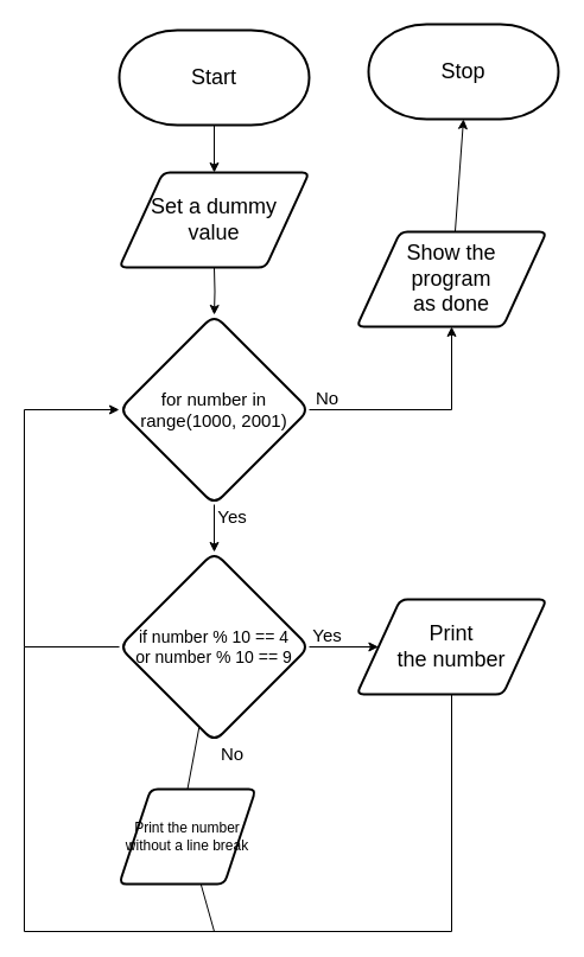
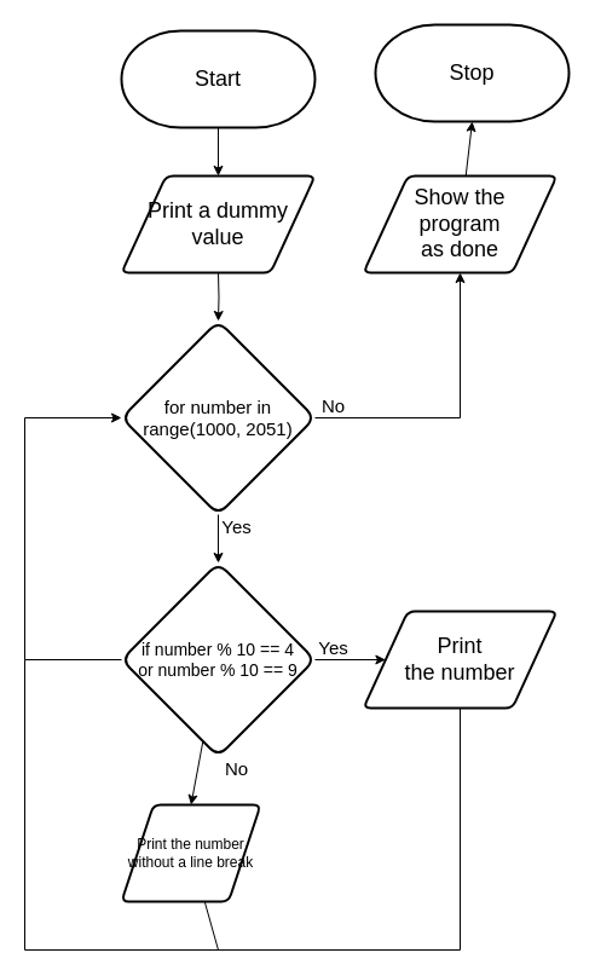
  <mxCell id="0" />
  <mxCell id="1" parent="0" />
  <mxCell id="2" value="&lt;font style=&quot;font-size: 18px&quot;&gt;Start&lt;/font&gt;" style="strokeWidth=2;html=1;shape=mxgraph.flowchart.terminator;whiteSpace=wrap;" parent="1" vertex="1"><mxGeometry x="100" width="160" height="80" as="geometry" y="25" /></mxCell>
  <mxCell id="3" value="&lt;font style=&quot;font-size: 18px&quot;&gt;Stop&lt;/font&gt;" style="strokeWidth=2;html=1;shape=mxgraph.flowchart.terminator;whiteSpace=wrap;" parent="1" vertex="1"><mxGeometry x="310" y="20" width="160" height="80" as="geometry" /></mxCell>
  <mxCell id="4" style="edgeStyle=none;html=1;entryX=0.5;entryY=1;entryDx=0;entryDy=0;entryPerimeter=0;fontFamily=Helvetica;fontSize=15;fontColor=default;" parent="1" source="5" target="3" edge="1"><mxGeometry relative="1" as="geometry" /></mxCell>
- <mxCell id="5" value="Show the &lt;br&gt;program &lt;br&gt;as done" style="shape=parallelogram;html=1;strokeWidth=2;perimeter=parallelogramPerimeter;whiteSpace=wrap;rounded=1;arcSize=12;size=0.23;fontSize=18;" parent="1" vertex="1"><mxGeometry x="300" y="195" width="160" height="80" as="geometry" /></mxCell>
+ <mxCell id="5" value="Show the &lt;br&gt;program &lt;br&gt;as done" style="shape=parallelogram;html=1;strokeWidth=2;perimeter=parallelogramPerimeter;whiteSpace=wrap;rounded=1;arcSize=12;size=0.23;fontSize=18;" parent="1" vertex="1"><mxGeometry x="300" y="145" width="160" height="80" as="geometry" /></mxCell>
  <mxCell id="6" style="edgeStyle=none;html=1;entryX=0.5;entryY=0;entryDx=0;entryDy=0;" parent="1" edge="1"><mxGeometry relative="1" as="geometry"><mxPoint x="180" y="105" as="sourcePoint" /><mxPoint x="180" y="145" as="targetPoint" /></mxGeometry></mxCell>
  <mxCell id="7" style="edgeStyle=orthogonalEdgeStyle;rounded=0;html=1;entryX=0.5;entryY=0;entryDx=0;entryDy=0;fontSize=16;" parent="1" target="9" edge="1"><mxGeometry relative="1" as="geometry"><mxPoint x="180" y="225" as="sourcePoint" /></mxGeometry></mxCell>
  <mxCell id="8" style="edgeStyle=none;html=1;entryX=0.5;entryY=0;entryDx=0;entryDy=0;fontSize=18;" parent="1" source="9" target="17" edge="1"><mxGeometry relative="1" as="geometry" /></mxCell>
- <mxCell id="9" value="&lt;font style=&quot;font-size: 15px;&quot;&gt;for number in &lt;br style=&quot;font-size: 15px;&quot;&gt;range(1000, 2001)&lt;br style=&quot;font-size: 15px;&quot;&gt;&lt;/font&gt;" style="rhombus;whiteSpace=wrap;html=1;rounded=1;fontFamily=Helvetica;fontSize=15;fontColor=default;strokeColor=default;strokeWidth=2;fillColor=default;" parent="1" vertex="1"><mxGeometry x="100" y="265" width="160" height="160" as="geometry" /></mxCell>
+ <mxCell id="9" value="&lt;font style=&quot;font-size: 15px;&quot;&gt;for number in &lt;br style=&quot;font-size: 15px;&quot;&gt;range(1000, 2051)&lt;br style=&quot;font-size: 15px;&quot;&gt;&lt;/font&gt;" style="rhombus;whiteSpace=wrap;html=1;rounded=1;fontFamily=Helvetica;fontSize=15;fontColor=default;strokeColor=default;strokeWidth=2;fillColor=default;" parent="1" vertex="1"><mxGeometry x="100" y="265" width="160" height="160" as="geometry" /></mxCell>
  <mxCell id="10" value="&lt;font style=&quot;font-size: 15px&quot;&gt;Yes&lt;/font&gt;" style="text;html=1;align=center;verticalAlign=middle;resizable=0;points=[];autosize=1;strokeColor=none;fillColor=none;fontSize=8;fontFamily=Helvetica;fontColor=default;" parent="1" vertex="1"><mxGeometry x="175" y="425" width="40" height="20" as="geometry" /></mxCell>
  <mxCell id="11" value="&lt;font style=&quot;font-size: 15px&quot;&gt;No&lt;br&gt;&lt;/font&gt;" style="text;html=1;align=center;verticalAlign=middle;resizable=0;points=[];autosize=1;strokeColor=none;fillColor=none;fontSize=8;fontFamily=Helvetica;fontColor=default;" parent="1" vertex="1"><mxGeometry x="260" y="325" width="30" height="20" as="geometry" /></mxCell>
  <mxCell id="12" style="edgeStyle=orthogonalEdgeStyle;rounded=0;html=1;entryX=0.5;entryY=1;entryDx=0;entryDy=0;fontSize=15;exitX=1;exitY=0.5;exitDx=0;exitDy=0;" parent="1" source="9" target="5" edge="1"><mxGeometry relative="1" as="geometry"><mxPoint x="441.6" y="345" as="sourcePoint" /></mxGeometry></mxCell>
- <mxCell id="13" value="Set a dummy&lt;br&gt;value" style="shape=parallelogram;html=1;strokeWidth=2;perimeter=parallelogramPerimeter;whiteSpace=wrap;rounded=1;arcSize=12;size=0.23;fontSize=18;" parent="1" vertex="1"><mxGeometry x="100" y="145" width="160" height="80" as="geometry" /></mxCell>
+ <mxCell id="13" value="Print a dummy&lt;br&gt;value" style="shape=parallelogram;html=1;strokeWidth=2;perimeter=parallelogramPerimeter;whiteSpace=wrap;rounded=1;arcSize=12;size=0.23;fontSize=18;" parent="1" vertex="1"><mxGeometry x="100" y="145" width="160" height="80" as="geometry" /></mxCell>
  <mxCell id="14" style="edgeStyle=orthogonalEdgeStyle;rounded=0;html=1;fontSize=13;endArrow=classic;endFill=1;entryX=0;entryY=0.5;entryDx=0;entryDy=0;" parent="1" source="17" edge="1" target="9"><mxGeometry relative="1" as="geometry"><mxPoint y="545" as="targetPoint" x="60" /><Array as="points"><mxPoint x="20" y="545" /><mxPoint x="20" y="345" /></Array></mxGeometry></mxCell>
  <mxCell id="15" style="edgeStyle=none;html=1;entryX=0;entryY=0.5;entryDx=0;entryDy=0;fontSize=18;endArrow=classic;endFill=1;" edge="1" parent="1" source="17" target="19"><mxGeometry relative="1" as="geometry" /></mxCell>
- <mxCell id="16" style="edgeStyle=none;html=1;entryX=0.5;entryY=0;entryDx=0;entryDy=0;fontSize=12;endArrow=none;endFill=1;" edge="1" parent="1" source="17" target="23"><mxGeometry relative="1" as="geometry" /></mxCell>
+ <mxCell id="16" style="edgeStyle=none;html=1;entryX=0.5;entryY=0;entryDx=0;entryDy=0;fontSize=12;endArrow=classic;endFill=1;" edge="1" parent="1" source="17" target="23"><mxGeometry relative="1" as="geometry" /></mxCell>
  <mxCell id="17" value="&lt;font style=&quot;font-size: 14px;&quot;&gt;if number % 10 == 4&lt;br style=&quot;font-size: 14px;&quot;&gt;or number % 10 == 9&lt;br style=&quot;font-size: 14px;&quot;&gt;&lt;/font&gt;" style="rhombus;whiteSpace=wrap;html=1;rounded=1;fontFamily=Helvetica;fontSize=14;fontColor=default;strokeColor=default;strokeWidth=2;fillColor=default;" parent="1" vertex="1"><mxGeometry x="100" y="465" width="160" height="160" as="geometry" /></mxCell>
  <mxCell id="18" style="edgeStyle=orthogonalEdgeStyle;rounded=0;html=1;fontSize=13;endArrow=none;endFill=0;" parent="1" source="19" edge="1"><mxGeometry relative="1" as="geometry"><mxPoint x="20" y="545" as="targetPoint" /><Array as="points"><mxPoint x="380" y="785" /><mxPoint x="20" y="785" /></Array></mxGeometry></mxCell>
  <mxCell id="19" value="Print&lt;br&gt;the number" style="shape=parallelogram;html=1;strokeWidth=2;perimeter=parallelogramPerimeter;whiteSpace=wrap;rounded=1;arcSize=12;size=0.23;fontSize=18;" parent="1" vertex="1"><mxGeometry x="300" y="505" width="160" height="80" as="geometry" /></mxCell>
  <mxCell id="20" value="&lt;font style=&quot;font-size: 15px&quot;&gt;No&lt;br&gt;&lt;/font&gt;" style="text;html=1;align=center;verticalAlign=middle;resizable=0;points=[];autosize=1;strokeColor=none;fillColor=none;fontSize=8;fontFamily=Helvetica;fontColor=default;" parent="1" vertex="1"><mxGeometry x="180" y="625" width="30" height="20" as="geometry" /></mxCell>
  <mxCell id="21" value="&lt;font style=&quot;font-size: 15px&quot;&gt;Yes&lt;/font&gt;" style="text;html=1;align=center;verticalAlign=middle;resizable=0;points=[];autosize=1;strokeColor=none;fillColor=none;fontSize=8;fontFamily=Helvetica;fontColor=default;" vertex="1" parent="1"><mxGeometry x="255" y="525" width="40" height="20" as="geometry" /></mxCell>
  <mxCell id="22" style="edgeStyle=none;html=1;fontSize=12;endArrow=none;endFill=0;" edge="1" parent="1" source="23"><mxGeometry relative="1" as="geometry"><mxPoint x="180" y="785" as="targetPoint" /></mxGeometry></mxCell>
  <mxCell id="23" value="Print the number &lt;br style=&quot;font-size: 12px;&quot;&gt;without a line break" style="shape=parallelogram;html=1;strokeWidth=2;perimeter=parallelogramPerimeter;whiteSpace=wrap;rounded=1;arcSize=12;size=0.23;fontSize=12;" vertex="1" parent="1"><mxGeometry x="100" y="665" width="115" height="80" as="geometry" /></mxCell>
